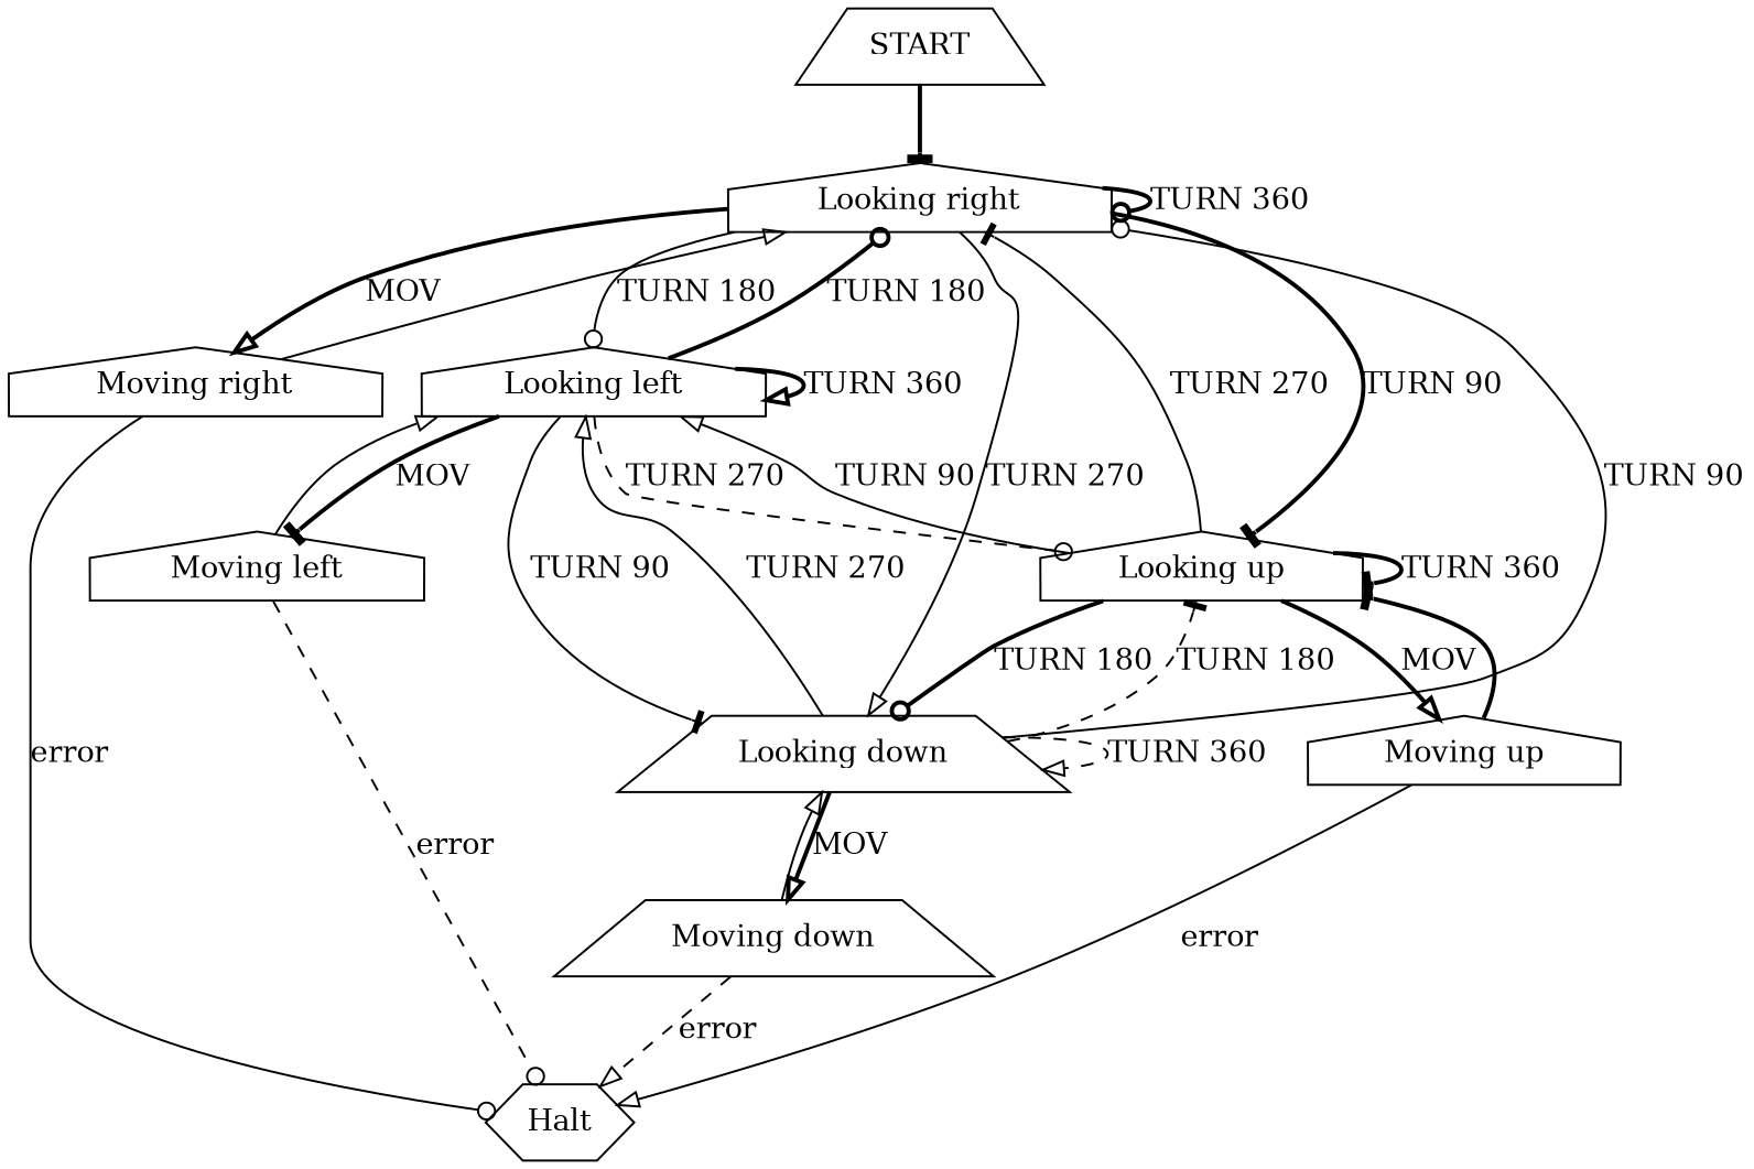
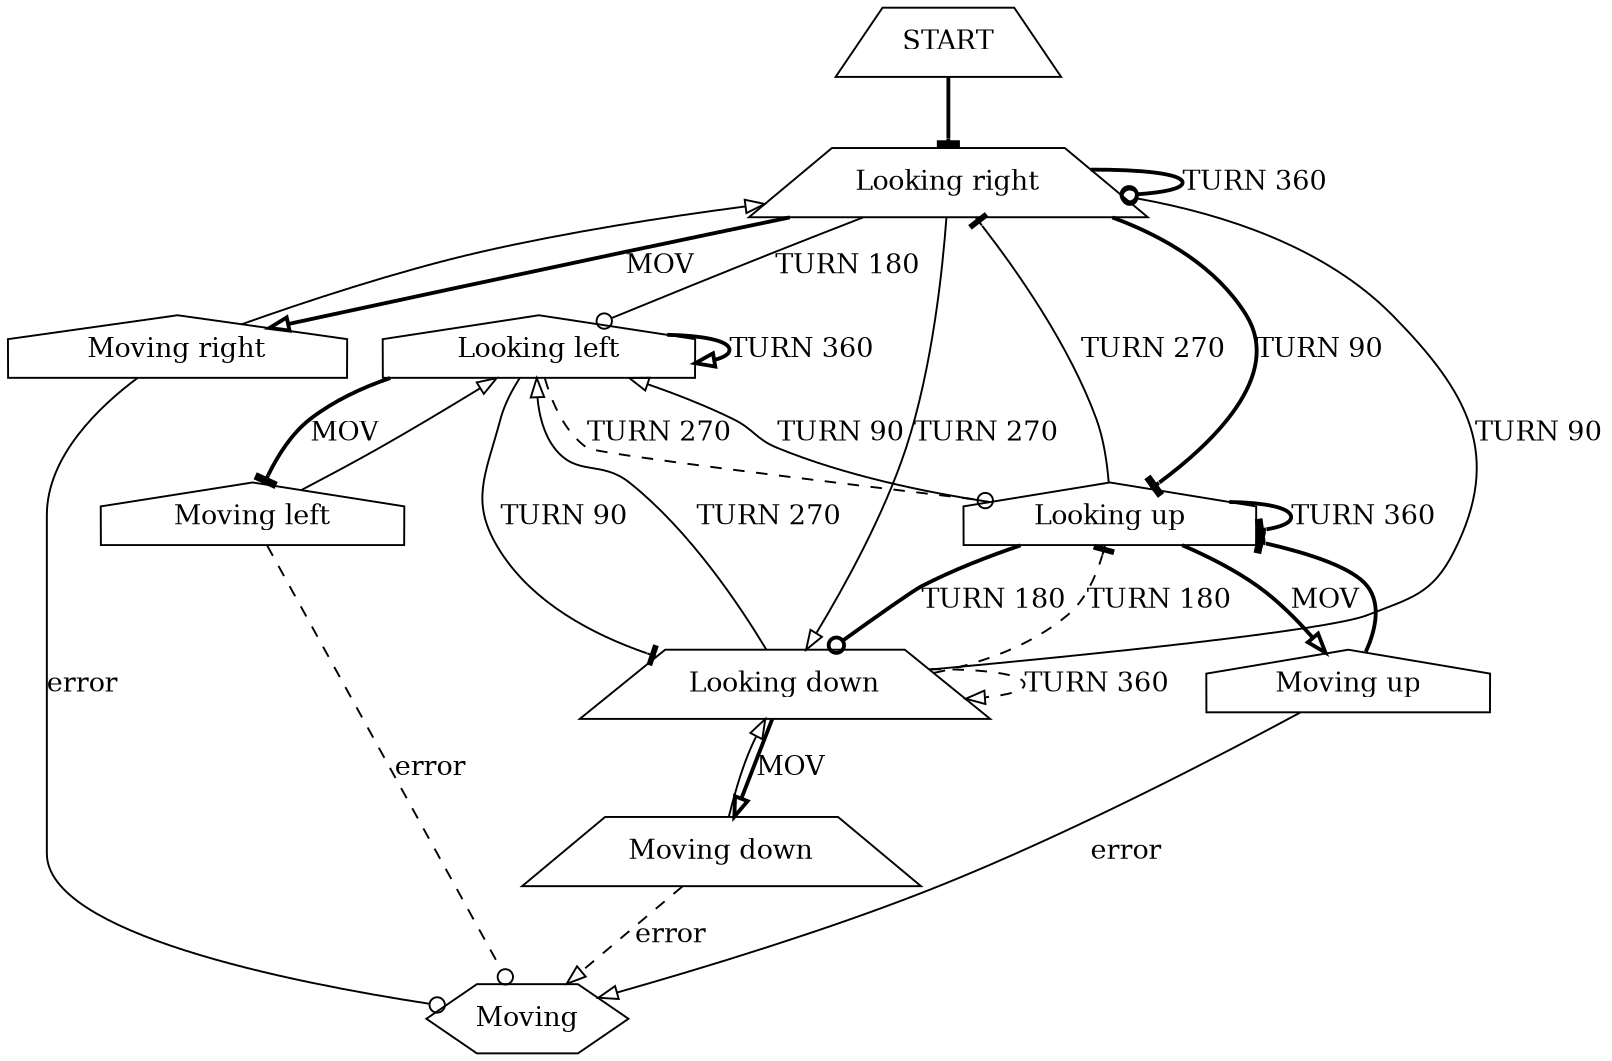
  digraph {
    node [shape=house]
    edge [arrowhead=onormal style=bold]
    START [shape=trapezium]
-   "Looking right"
+   "Looking right" [shape=trapezium]
    "Moving right"
    "Looking left"
    "Looking up"
    "Looking down" [shape=trapezium]
-   Halt [shape=hexagon]
+   Halt [shape=hexagon label=Moving]
    "Moving left"
    "Moving up"
    "Moving down" [shape=trapezium]
    START -> "Looking right" [arrowhead=tee]
    "Looking right" -> "Looking right" [arrowhead=odot label="TURN 360"]
    "Looking right" -> "Moving right" [label=MOV]
    "Looking right" -> "Looking left" [arrowhead=odot label="TURN 180" style=solid]
    "Looking right" -> "Looking up" [arrowhead=tee label="TURN 90"]
    "Looking right" -> "Looking down" [label="TURN 270" style=solid]
    "Moving right" -> "Looking right" [style=solid]
    "Moving right" -> Halt [arrowhead=odot label=error style=solid]
-   "Looking left" -> "Looking right" [arrowhead=odot label="TURN 180"]
    "Looking left" -> "Looking left" [label="TURN 360"]
    "Looking left" -> "Looking up" [arrowhead=odot label="TURN 270" style=dashed]
    "Looking left" -> "Looking down" [arrowhead=tee label="TURN 90" style=solid]
    "Looking left" -> "Moving left" [arrowhead=tee label=MOV]
    "Looking up" -> "Looking right" [arrowhead=tee label="TURN 270" style=solid]
    "Looking up" -> "Looking left" [label="TURN 90" style=solid]
    "Looking up" -> "Looking up" [arrowhead=tee label="TURN 360"]
    "Looking up" -> "Looking down" [arrowhead=odot label="TURN 180"]
    "Looking up" -> "Moving up" [label=MOV]
    "Looking down" -> "Looking right" [arrowhead=odot label="TURN 90" style=solid]
    "Looking down" -> "Looking left" [label="TURN 270" style=solid]
    "Looking down" -> "Looking up" [arrowhead=tee label="TURN 180" style=dashed]
    "Looking down" -> "Looking down" [label="TURN 360" style=dashed]
    "Looking down" -> "Moving down" [label=MOV]
    "Moving left" -> "Looking left" [style=solid]
    "Moving left" -> Halt [arrowhead=odot label=error style=dashed]
    "Moving up" -> "Looking up" [arrowhead=tee]
    "Moving up" -> Halt [label=error style=solid]
    "Moving down" -> "Looking down" [style=solid]
    "Moving down" -> Halt [label=error style=dashed]
  }
